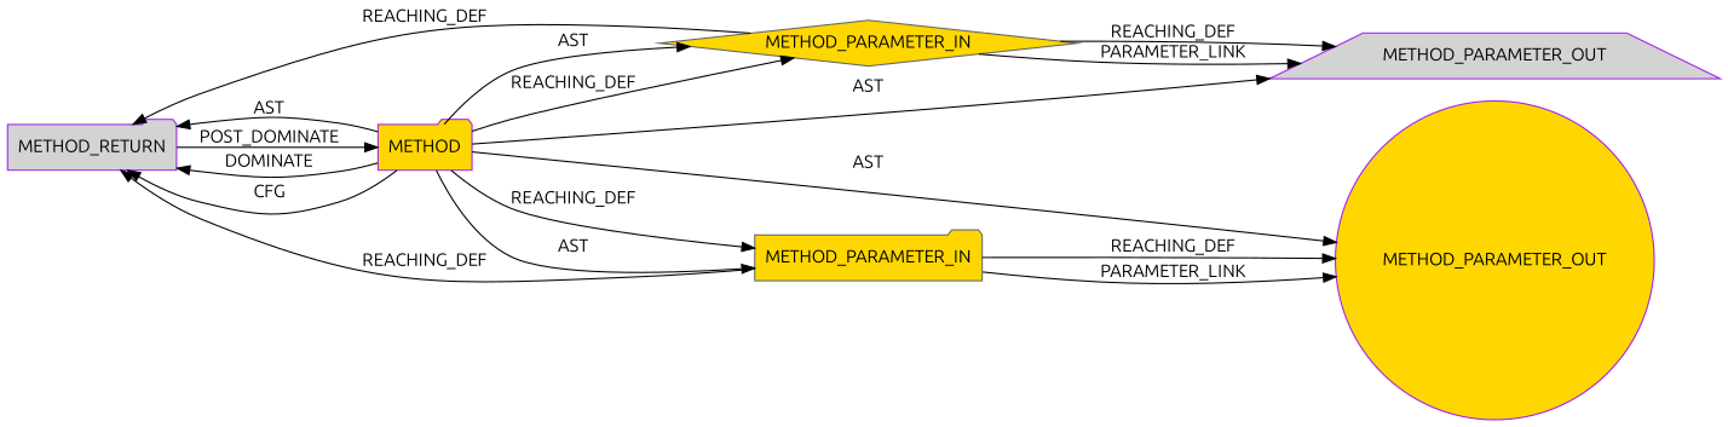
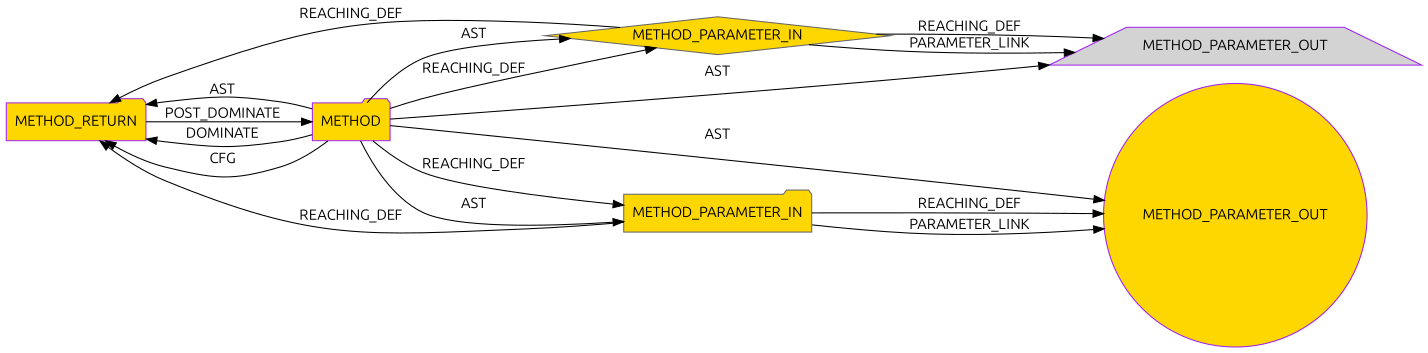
  digraph {
    fontname=Ubuntu
    rankdir=LR
    node [CODE=p1 EVALUATION_STRATEGY=BY_VALUE ORDER=2 TYPE_FULL_NAME=ANY color=purple fillcolor=gold fontname=Ubuntu shape=folder style=filled NAME=p1 IS_VARIADIC=false]
    edge [fontname=Ubuntu]
-   n1 [CODE=RET fillcolor=lightgrey label=METHOD_RETURN NAME="" IS_VARIADIC=""]
+   n1 [CODE=RET label=METHOD_RETURN NAME="" IS_VARIADIC=""]
    n2 [AST_PARENT_FULL_NAME="<global>" AST_PARENT_TYPE=NAMESPACE_BLOCK CODE="<empty>" FILENAME="<empty>" FULL_NAME=sock_sendmsg IS_EXTERNAL=true NAME=sock_sendmsg ORDER=0 label=METHOD EVALUATION_STRATEGY="" TYPE_FULL_NAME="" IS_VARIADIC=""]
    n3 [INDEX=1 ORDER=1 color=gray40 label=METHOD_PARAMETER_IN shape=diamond]
    n4 [INDEX=1 ORDER=1 fillcolor=lightgrey label=METHOD_PARAMETER_OUT shape=trapezium]
    n5 [CODE=p2 INDEX=2 NAME=p2 color=gray40 label=METHOD_PARAMETER_IN]
    n6 [CODE=p2 INDEX=2 NAME=p2 label=METHOD_PARAMETER_OUT shape=circle]
    n1 -> n2 [label=POST_DOMINATE]
    n2 -> n1 [label=DOMINATE]
    n2 -> n1 [label=CFG]
    n2 -> n1 [label=AST]
    n2 -> n3 [label=REACHING_DEF]
    n2 -> n3 [label=AST]
    n2 -> n4 [label=AST]
    n2 -> n5 [label=AST]
    n2 -> n5 [label=REACHING_DEF]
    n2 -> n6 [label=AST]
    n3 -> n1 [VARIABLE=p1 label=REACHING_DEF]
    n3 -> n4 [label=PARAMETER_LINK]
    n3 -> n4 [VARIABLE=p1 label=REACHING_DEF]
    n5 -> n1 [VARIABLE=p2 label=REACHING_DEF]
    n5 -> n6 [VARIABLE=p2 label=REACHING_DEF]
    n5 -> n6 [label=PARAMETER_LINK]
  }
